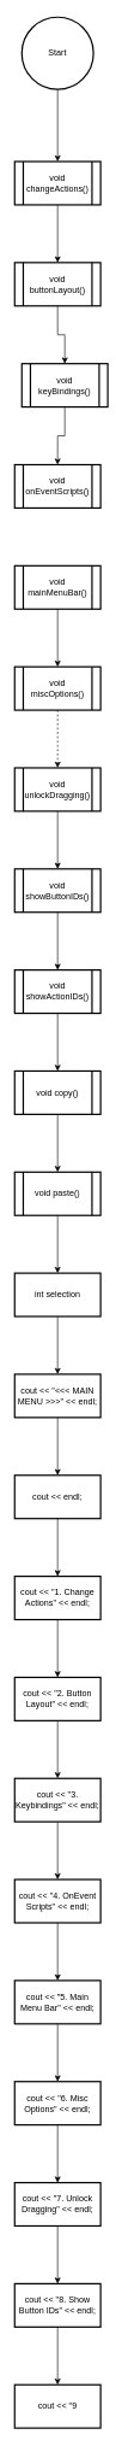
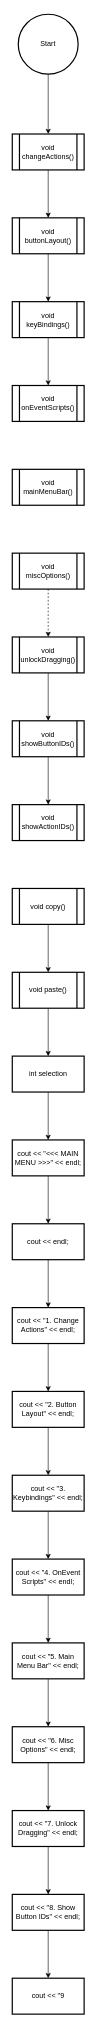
  <mxCell id="0" />
  <mxCell id="1" parent="0" />
  <mxCell id="2" value="" style="edgeStyle=orthogonalEdgeStyle;rounded=0;orthogonalLoop=1;jettySize=auto;html=1;" edge="1" parent="1" source="3" target="5"><mxGeometry relative="1" as="geometry" /></mxCell>
  <mxCell id="3" value="Start" style="strokeWidth=2;html=1;shape=mxgraph.flowchart.start_2;whiteSpace=wrap;" vertex="1" parent="1"><mxGeometry x="30" y="20" width="100" height="100" as="geometry" /></mxCell>
  <mxCell id="4" value="" style="edgeStyle=orthogonalEdgeStyle;rounded=0;orthogonalLoop=1;jettySize=auto;html=1;" edge="1" parent="1" source="5" target="7"><mxGeometry relative="1" as="geometry" /></mxCell>
  <mxCell id="5" value="void changeActions()" style="shape=process;whiteSpace=wrap;html=1;backgroundOutline=1;strokeWidth=2;" vertex="1" parent="1"><mxGeometry x="20" y="220" width="120" height="60" as="geometry" /></mxCell>
  <mxCell id="6" value="" style="edgeStyle=orthogonalEdgeStyle;rounded=0;orthogonalLoop=1;jettySize=auto;html=1;" edge="1" parent="1" source="7" target="9"><mxGeometry relative="1" as="geometry" /></mxCell>
  <mxCell id="7" value="void buttonLayout()" style="shape=process;whiteSpace=wrap;html=1;backgroundOutline=1;strokeWidth=2;" vertex="1" parent="1"><mxGeometry x="20" y="360" width="120" height="60" as="geometry" /></mxCell>
  <mxCell id="8" value="" style="edgeStyle=orthogonalEdgeStyle;rounded=0;orthogonalLoop=1;jettySize=auto;html=1;" edge="1" parent="1" source="9" target="10"><mxGeometry relative="1" as="geometry" /></mxCell>
- <mxCell id="9" value="void keyBindings()" style="shape=process;whiteSpace=wrap;html=1;backgroundOutline=1;strokeWidth=2;" vertex="1" parent="1"><mxGeometry x="30" y="500" width="120" height="60" as="geometry" /></mxCell>
+ <mxCell id="9" value="void keyBindings()" style="shape=process;whiteSpace=wrap;html=1;backgroundOutline=1;strokeWidth=2;" vertex="1" parent="1"><mxGeometry x="20" y="500" width="120" height="60" as="geometry" /></mxCell>
  <mxCell id="10" value="void onEventScripts()" style="shape=process;whiteSpace=wrap;html=1;backgroundOutline=1;strokeWidth=2;" vertex="1" parent="1"><mxGeometry x="20" y="640" width="120" height="60" as="geometry" /></mxCell>
- <mxCell id="11" value="" style="edgeStyle=orthogonalEdgeStyle;rounded=0;orthogonalLoop=1;jettySize=auto;html=1;" edge="1" parent="1" source="12" target="14"><mxGeometry relative="1" as="geometry" /></mxCell>
  <mxCell id="12" value="void mainMenuBar()" style="shape=process;whiteSpace=wrap;html=1;backgroundOutline=1;strokeWidth=2;" vertex="1" parent="1"><mxGeometry x="20" y="780" width="120" height="60" as="geometry" /></mxCell>
  <mxCell id="13" value="" style="edgeStyle=orthogonalEdgeStyle;rounded=0;orthogonalLoop=1;jettySize=auto;html=1;dashed=1;" edge="1" parent="1" source="14" target="16"><mxGeometry relative="1" as="geometry" /></mxCell>
  <mxCell id="14" value="void miscOptions()" style="shape=process;whiteSpace=wrap;html=1;backgroundOutline=1;strokeWidth=2;" vertex="1" parent="1"><mxGeometry x="20" y="920" width="120" height="60" as="geometry" /></mxCell>
  <mxCell id="15" value="" style="edgeStyle=orthogonalEdgeStyle;rounded=0;orthogonalLoop=1;jettySize=auto;html=1;" edge="1" parent="1" source="16" target="18"><mxGeometry relative="1" as="geometry" /></mxCell>
  <mxCell id="16" value="void unlockDragging()" style="shape=process;whiteSpace=wrap;html=1;backgroundOutline=1;strokeWidth=2;" vertex="1" parent="1"><mxGeometry x="20" y="1060" width="120" height="60" as="geometry" /></mxCell>
  <mxCell id="17" value="" style="edgeStyle=orthogonalEdgeStyle;rounded=0;orthogonalLoop=1;jettySize=auto;html=1;" edge="1" parent="1" source="18" target="20"><mxGeometry relative="1" as="geometry" /></mxCell>
  <mxCell id="18" value="void showButtonIDs()" style="shape=process;whiteSpace=wrap;html=1;backgroundOutline=1;strokeWidth=2;" vertex="1" parent="1"><mxGeometry x="20" y="1200" width="120" height="60" as="geometry" /></mxCell>
- <mxCell id="19" value="" style="edgeStyle=orthogonalEdgeStyle;rounded=0;orthogonalLoop=1;jettySize=auto;html=1;" edge="1" parent="1" source="20" target="22"><mxGeometry relative="1" as="geometry" /></mxCell>
  <mxCell id="20" value="void showActionIDs()" style="shape=process;whiteSpace=wrap;html=1;backgroundOutline=1;strokeWidth=2;" vertex="1" parent="1"><mxGeometry x="20" y="1340" width="120" height="60" as="geometry" /></mxCell>
  <mxCell id="21" value="" style="edgeStyle=orthogonalEdgeStyle;rounded=0;orthogonalLoop=1;jettySize=auto;html=1;" edge="1" parent="1" source="22" target="24"><mxGeometry relative="1" as="geometry" /></mxCell>
  <mxCell id="22" value="void copy()" style="shape=process;whiteSpace=wrap;html=1;backgroundOutline=1;strokeWidth=2;" vertex="1" parent="1"><mxGeometry x="20" y="1480" width="120" height="60" as="geometry" /></mxCell>
  <mxCell id="23" value="" style="edgeStyle=orthogonalEdgeStyle;rounded=0;orthogonalLoop=1;jettySize=auto;html=1;" edge="1" parent="1" source="24" target="26"><mxGeometry relative="1" as="geometry" /></mxCell>
  <mxCell id="24" value="void paste()" style="shape=process;whiteSpace=wrap;html=1;backgroundOutline=1;strokeWidth=2;" vertex="1" parent="1"><mxGeometry x="20" y="1620" width="120" height="60" as="geometry" /></mxCell>
  <mxCell id="25" value="" style="edgeStyle=orthogonalEdgeStyle;rounded=0;orthogonalLoop=1;jettySize=auto;html=1;" edge="1" parent="1" source="26" target="28"><mxGeometry relative="1" as="geometry" /></mxCell>
  <mxCell id="26" value="int selection" style="whiteSpace=wrap;html=1;strokeWidth=2;" vertex="1" parent="1"><mxGeometry x="20" y="1760" width="120" height="60" as="geometry" /></mxCell>
  <mxCell id="27" value="" style="edgeStyle=orthogonalEdgeStyle;rounded=0;orthogonalLoop=1;jettySize=auto;html=1;" edge="1" parent="1" source="28" target="30"><mxGeometry relative="1" as="geometry" /></mxCell>
  <mxCell id="28" value="cout &amp;lt;&amp;lt; &quot;&amp;lt;&amp;lt;&amp;lt; MAIN MENU &amp;gt;&amp;gt;&amp;gt;&quot; &amp;lt;&amp;lt; endl;" style="whiteSpace=wrap;html=1;strokeWidth=2;" vertex="1" parent="1"><mxGeometry x="20" y="1900" width="120" height="60" as="geometry" /></mxCell>
  <mxCell id="29" value="" style="edgeStyle=orthogonalEdgeStyle;rounded=0;orthogonalLoop=1;jettySize=auto;html=1;" edge="1" parent="1" source="30" target="32"><mxGeometry relative="1" as="geometry" /></mxCell>
  <mxCell id="30" value="cout &amp;lt;&amp;lt; endl;" style="whiteSpace=wrap;html=1;strokeWidth=2;" vertex="1" parent="1"><mxGeometry x="20" y="2040" width="120" height="60" as="geometry" /></mxCell>
  <mxCell id="31" value="" style="edgeStyle=orthogonalEdgeStyle;rounded=0;orthogonalLoop=1;jettySize=auto;html=1;" edge="1" parent="1" source="32" target="34"><mxGeometry relative="1" as="geometry" /></mxCell>
  <mxCell id="32" value="cout &amp;lt;&amp;lt; &quot;1. Change Actions&quot; &amp;lt;&amp;lt; endl;" style="whiteSpace=wrap;html=1;strokeWidth=2;" vertex="1" parent="1"><mxGeometry x="20" y="2180" width="120" height="60" as="geometry" /></mxCell>
  <mxCell id="33" value="" style="edgeStyle=orthogonalEdgeStyle;rounded=0;orthogonalLoop=1;jettySize=auto;html=1;" edge="1" parent="1" source="34" target="36"><mxGeometry relative="1" as="geometry" /></mxCell>
  <mxCell id="34" value="cout &amp;lt;&amp;lt; &quot;2. Button Layout&quot; &amp;lt;&amp;lt; endl;" style="whiteSpace=wrap;html=1;strokeWidth=2;" vertex="1" parent="1"><mxGeometry x="20" y="2320" width="120" height="60" as="geometry" /></mxCell>
  <mxCell id="35" value="" style="edgeStyle=orthogonalEdgeStyle;rounded=0;orthogonalLoop=1;jettySize=auto;html=1;" edge="1" parent="1" source="36" target="38"><mxGeometry relative="1" as="geometry" /></mxCell>
  <mxCell id="36" value="cout &amp;lt;&amp;lt; &quot;3. Keybindings&quot; &amp;lt;&amp;lt; endl;" style="whiteSpace=wrap;html=1;strokeWidth=2;" vertex="1" parent="1"><mxGeometry x="20" y="2460" width="120" height="60" as="geometry" /></mxCell>
  <mxCell id="37" value="" style="edgeStyle=orthogonalEdgeStyle;rounded=0;orthogonalLoop=1;jettySize=auto;html=1;" edge="1" parent="1" source="38" target="40"><mxGeometry relative="1" as="geometry" /></mxCell>
  <mxCell id="38" value="cout &amp;lt;&amp;lt; &quot;4. OnEvent Scripts&quot; &amp;lt;&amp;lt; endl;" style="whiteSpace=wrap;html=1;strokeWidth=2;" vertex="1" parent="1"><mxGeometry x="20" y="2600" width="120" height="60" as="geometry" /></mxCell>
  <mxCell id="39" value="" style="edgeStyle=orthogonalEdgeStyle;rounded=0;orthogonalLoop=1;jettySize=auto;html=1;" edge="1" parent="1" source="40" target="42"><mxGeometry relative="1" as="geometry" /></mxCell>
  <mxCell id="40" value="cout &amp;lt;&amp;lt; &quot;5. Main Menu Bar&quot; &amp;lt;&amp;lt; endl;" style="whiteSpace=wrap;html=1;strokeWidth=2;" vertex="1" parent="1"><mxGeometry x="20" y="2740" width="120" height="60" as="geometry" /></mxCell>
  <mxCell id="41" value="" style="edgeStyle=orthogonalEdgeStyle;rounded=0;orthogonalLoop=1;jettySize=auto;html=1;" edge="1" parent="1" source="42" target="44"><mxGeometry relative="1" as="geometry" /></mxCell>
  <mxCell id="42" value="cout &amp;lt;&amp;lt; &quot;6. Misc Options&quot; &amp;lt;&amp;lt; endl;" style="whiteSpace=wrap;html=1;strokeWidth=2;" vertex="1" parent="1"><mxGeometry x="20" y="2880" width="120" height="60" as="geometry" /></mxCell>
  <mxCell id="43" value="" style="edgeStyle=orthogonalEdgeStyle;rounded=0;orthogonalLoop=1;jettySize=auto;html=1;" edge="1" parent="1" source="44" target="46"><mxGeometry relative="1" as="geometry" /></mxCell>
  <mxCell id="44" value="cout &amp;lt;&amp;lt; &quot;7. Unlock Dragging&quot; &amp;lt;&amp;lt; endl;" style="whiteSpace=wrap;html=1;strokeWidth=2;" vertex="1" parent="1"><mxGeometry x="20" y="3020" width="120" height="60" as="geometry" /></mxCell>
  <mxCell id="45" value="" style="edgeStyle=orthogonalEdgeStyle;rounded=0;orthogonalLoop=1;jettySize=auto;html=1;" edge="1" parent="1" source="46" target="47"><mxGeometry relative="1" as="geometry" /></mxCell>
  <mxCell id="46" value="cout &amp;lt;&amp;lt; &quot;8. Show Button IDs&quot; &amp;lt;&amp;lt; endl;" style="whiteSpace=wrap;html=1;strokeWidth=2;" vertex="1" parent="1"><mxGeometry x="20" y="3160" width="120" height="60" as="geometry" /></mxCell>
  <mxCell id="47" value="cout &amp;lt;&amp;lt; &quot;9" style="whiteSpace=wrap;html=1;strokeWidth=2;" vertex="1" parent="1"><mxGeometry x="20" y="3300" width="120" height="60" as="geometry" /></mxCell>
